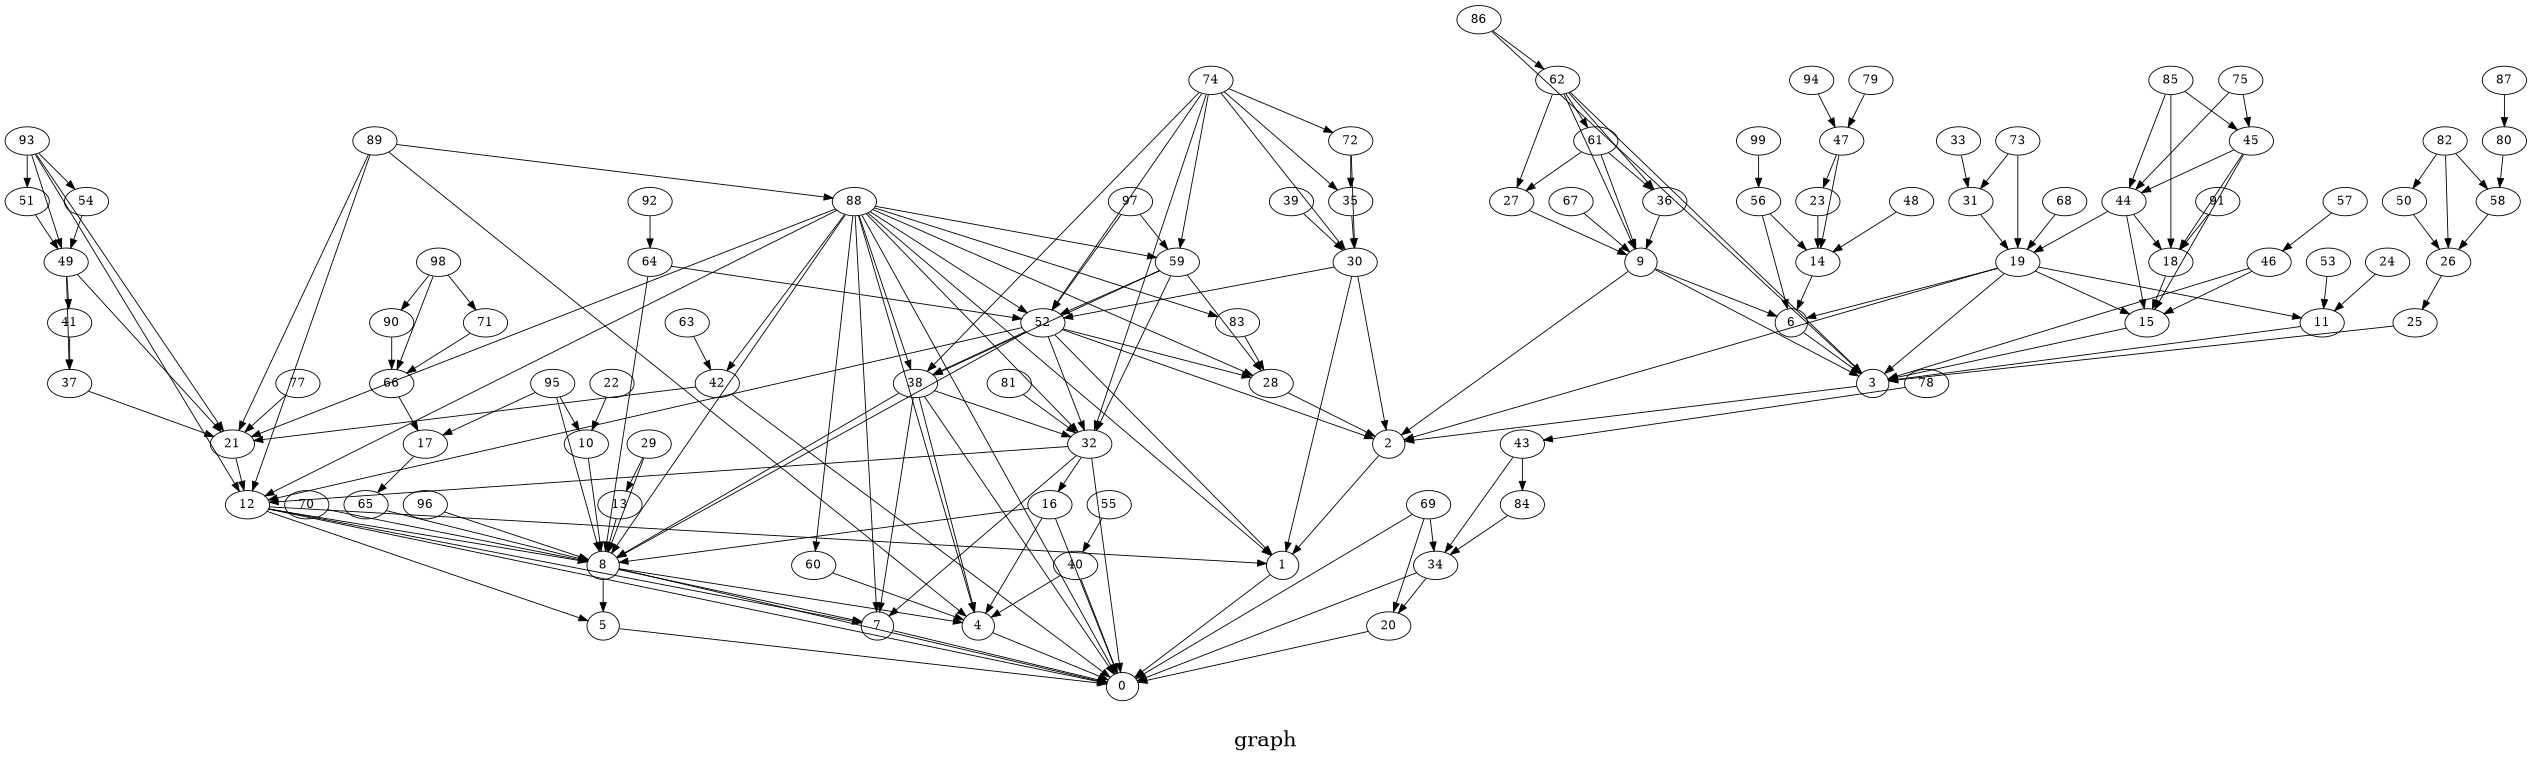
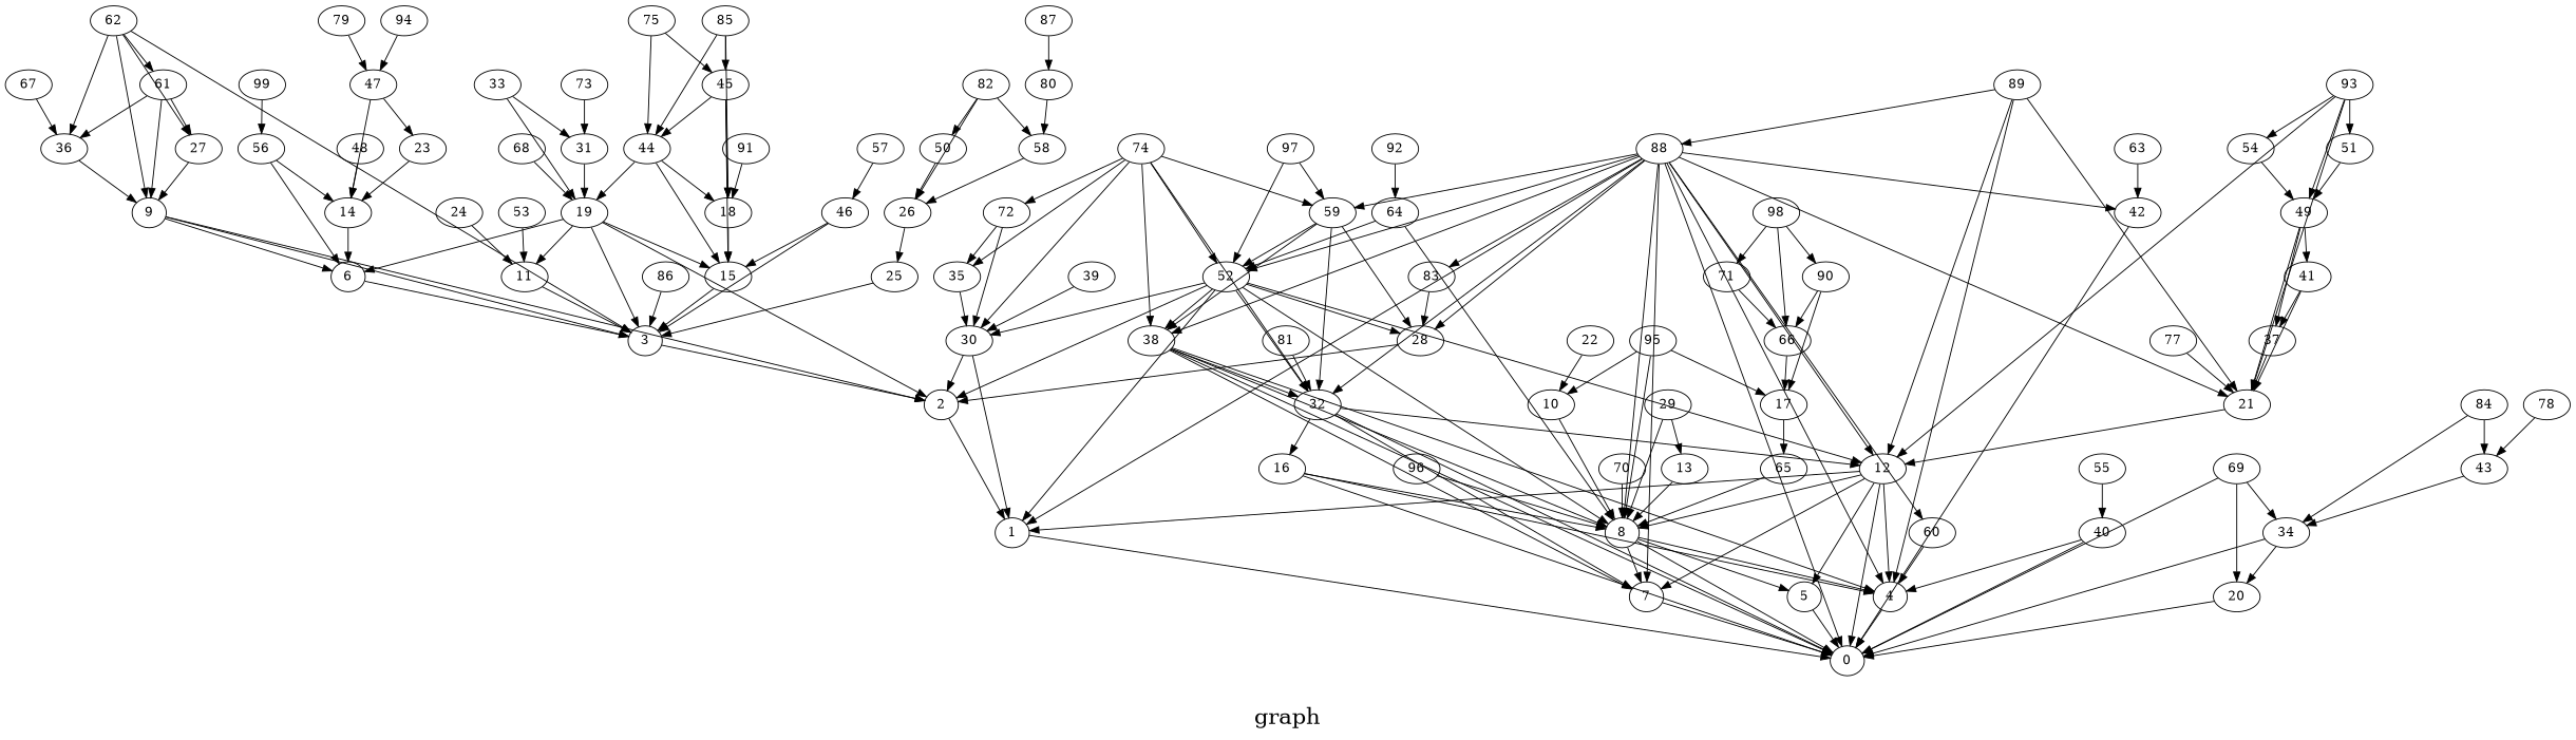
  digraph {
    fontsize=24
    label="\ngraph\n"
    splines=false
    node [shape=ellipse]
    1 [height=0.3 width=0.3]
    0 [height=0.3 width=0.3]
    2 [height=0.3 width=0.3]
    3 [height=0.3 width=0.3]
    4 [height=0.3 width=0.3]
    5 [height=0.3 width=0.3]
    6 [height=0.3 width=0.3]
    7 [height=0.3 width=0.3]
    8 [height=0.3 width=0.3]
    9 [height=0.3 width=0.3]
    10 [height=0.3 width=0.3]
    11 [height=0.3 width=0.3]
    12 [height=0.3 width=0.3]
    13 [height=0.3 width=0.3]
    14 [height=0.3 width=0.3]
    15 [height=0.3 width=0.3]
    16 [height=0.3 width=0.3]
    17 [height=0.3 width=0.3]
    65 [height=0.3 width=0.3]
    18 [height=0.3 width=0.3]
    19 [height=0.3 width=0.3]
    20 [height=0.3 width=0.3]
    21 [height=0.3 width=0.3]
    22 [height=0.3 width=0.3]
    23 [height=0.3 width=0.3]
    24 [height=0.3 width=0.3]
    25 [height=0.3 width=0.3]
    26 [height=0.3 width=0.3]
    27 [height=0.3 width=0.3]
    28 [height=0.3 width=0.3]
    29 [height=0.3 width=0.3]
    30 [height=0.3 width=0.3]
    31 [height=0.3 width=0.3]
    32 [height=0.3 width=0.3]
    33 [height=0.3 width=0.3]
    34 [height=0.3 width=0.3]
    35 [height=0.3 width=0.3]
    36 [height=0.3 width=0.3]
    37 [height=0.3 width=0.3]
    38 [height=0.3 width=0.3]
    39 [height=0.3 width=0.3]
    40 [height=0.3 width=0.3]
    41 [height=0.3 width=0.3]
    42 [height=0.3 width=0.3]
    43 [height=0.3 width=0.3]
    44 [height=0.3 width=0.3]
    45 [height=0.3 width=0.3]
    46 [height=0.3 width=0.3]
    47 [height=0.3 width=0.3]
    48 [height=0.3 width=0.3]
    49 [height=0.3 width=0.3]
    50 [height=0.3 width=0.3]
    51 [height=0.3 width=0.3]
    52 [height=0.3 width=0.3]
    53 [height=0.3 width=0.3]
    54 [height=0.3 width=0.3]
    55 [height=0.3 width=0.3]
    56 [height=0.3 width=0.3]
    57 [height=0.3 width=0.3]
    58 [height=0.3 width=0.3]
    59 [height=0.3 width=0.3]
    60 [height=0.3 width=0.3]
    61 [height=0.3 width=0.3]
    62 [height=0.3 width=0.3]
    63 [height=0.3 width=0.3]
    64 [height=0.3 width=0.3]
    66 [height=0.3 width=0.3]
    67 [height=0.3 width=0.3]
    68 [height=0.3 width=0.3]
    69 [height=0.3 width=0.3]
    70 [height=0.3 width=0.3]
    71 [height=0.3 width=0.3]
    72 [height=0.3 width=0.3]
    73 [height=0.3 width=0.3]
    74 [height=0.3 width=0.3]
    75 [height=0.3 width=0.3]
    77 [height=0.3 width=0.3]
    78 [height=0.3 width=0.3]
    79 [height=0.3 width=0.3]
    80 [height=0.3 width=0.3]
    81 [height=0.3 width=0.3]
    82 [height=0.3 width=0.3]
    83 [height=0.3 width=0.3]
    84 [height=0.3 width=0.3]
    85 [height=0.3 width=0.3]
    86 [height=0.3 width=0.3]
    87 [height=0.3 width=0.3]
    88 [height=0.3 width=0.3]
    89 [height=0.3 width=0.3]
    90 [height=0.3 width=0.3]
    91 [height=0.3 width=0.3]
    92 [height=0.3 width=0.3]
    93 [height=0.3 width=0.3]
    94 [height=0.3 width=0.3]
    95 [height=0.3 width=0.3]
    96 [height=0.3 width=0.3]
    97 [height=0.3 width=0.3]
    98 [height=0.3 width=0.3]
    99 [height=0.3 width=0.3]
    1 -> 0
    2 -> 1
    3 -> 2
    4 -> 0
    5 -> 0
    6 -> 3
    7 -> 0
    8 -> 0
    8 -> 4
    8 -> 5
    8 -> 7
    9 -> 2
    9 -> 3
    9 -> 6
    10 -> 8
    11 -> 3
    12 -> 1
    12 -> 0
+   12 -> 4
    12 -> 5
    12 -> 7
    12 -> 8
    13 -> 8
    14 -> 6
    15 -> 3
    16 -> 0
    16 -> 4
    16 -> 8
    17 -> 65
    65 -> 8
    18 -> 15
    19 -> 2
    19 -> 3
    19 -> 6
    19 -> 11
    19 -> 15
    20 -> 0
    21 -> 12
    22 -> 10
    23 -> 14
    24 -> 11
    25 -> 3
    26 -> 25
    27 -> 9
    28 -> 2
    29 -> 8
    29 -> 13
    30 -> 1
    30 -> 2
    31 -> 19
    32 -> 0
    32 -> 7
    32 -> 12
    32 -> 16
-   73 -> 19
+   33 -> 19
    33 -> 31
    34 -> 0
    34 -> 20
    35 -> 30
    36 -> 9
    37 -> 21
    38 -> 0
    38 -> 4
    38 -> 7
    38 -> 8
    38 -> 32
    39 -> 30
    40 -> 0
    40 -> 4
-   42 -> 21
+   41 -> 21
    41 -> 37
    42 -> 0
    43 -> 34
    44 -> 15
    44 -> 18
    44 -> 19
    45 -> 15
    45 -> 18
    45 -> 44
    46 -> 3
    46 -> 15
    47 -> 14
    47 -> 23
    48 -> 14
    49 -> 21
    49 -> 37
    49 -> 41
    50 -> 26
    51 -> 49
    52 -> 1
    52 -> 2
    52 -> 8
    52 -> 12
    52 -> 28
-   30 -> 52
+   52 -> 30
    52 -> 32
    52 -> 38
    53 -> 11
    54 -> 49
    55 -> 40
    56 -> 6
    56 -> 14
    57 -> 46
    58 -> 26
    59 -> 28
    59 -> 32
    59 -> 38
    59 -> 52
    60 -> 4
    61 -> 9
    61 -> 27
    61 -> 36
    62 -> 3
    62 -> 9
    62 -> 27
    62 -> 36
    62 -> 61
    63 -> 42
    64 -> 8
    64 -> 52
    66 -> 17
-   67 -> 9
+   67 -> 36
    68 -> 19
    69 -> 0
    69 -> 20
    69 -> 34
    70 -> 8
    71 -> 66
    72 -> 30
    72 -> 35
    73 -> 31
    74 -> 30
    74 -> 32
    74 -> 35
    74 -> 38
    74 -> 52
    74 -> 59
    74 -> 72
    75 -> 44
    75 -> 45
    77 -> 21
    78 -> 43
    79 -> 47
    80 -> 58
    81 -> 32
    82 -> 26
    82 -> 50
    82 -> 58
    83 -> 28
    84 -> 34
-   43 -> 84
+   84 -> 43
    85 -> 18
    85 -> 44
    85 -> 45
    86 -> 3
-   86 -> 62
    87 -> 80
    88 -> 1
    88 -> 0
    88 -> 4
    88 -> 7
    88 -> 8
    88 -> 12
    88 -> 21
    88 -> 28
    88 -> 32
    88 -> 38
    88 -> 42
    88 -> 52
    88 -> 59
    88 -> 60
    88 -> 83
    89 -> 4
    89 -> 12
    89 -> 21
    89 -> 88
+   90 -> 17
    90 -> 66
    91 -> 18
    92 -> 64
    93 -> 12
    93 -> 21
    93 -> 49
    93 -> 51
    93 -> 54
    94 -> 47
    95 -> 8
    95 -> 10
    95 -> 17
    96 -> 8
    97 -> 52
    97 -> 59
    98 -> 66
    98 -> 71
    98 -> 90
    99 -> 56
  }
